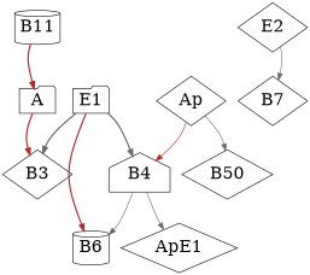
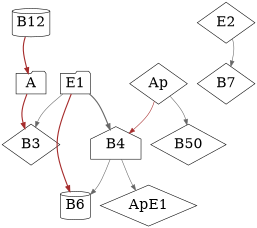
  strict digraph {
    remincross=true
    splines=curved
    node [fontsize=26 shape=diamond]
    edge [color=gray40 style=bold]
-   B12 [shape=cylinder label=B11]
+   B12 [shape=cylinder]
    A [shape=folder]
    E1 [shape=folder]
    B4 [shape=house]
    n5 [label=B3]
    ApE1
    B6 [shape=cylinder]
    E2
    B7
    Ap
    n11 [label=B50]
    B12 -> A [color=brown]
    A -> n5 [color=brown]
    E1 -> B4
-   E1 -> n5
+   E1 -> n5 [style=solid]
    B4 -> ApE1 [style=solid]
    B4 -> B6 [style=solid]
    B6 -> E1 [color=brown]
    E2 -> B7 [style=solid]
    Ap -> B4 [color=brown style=solid]
    Ap -> n11 [style=solid]
  }
